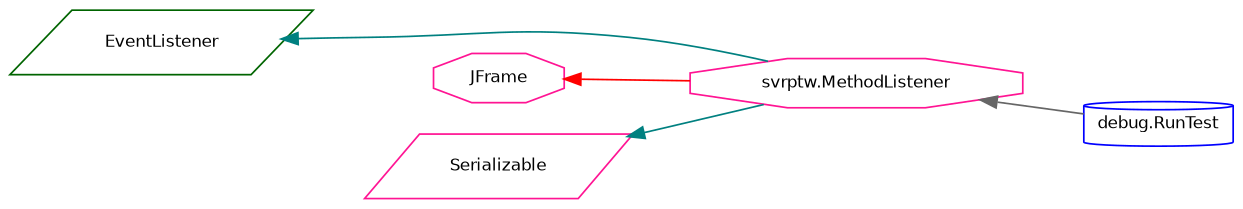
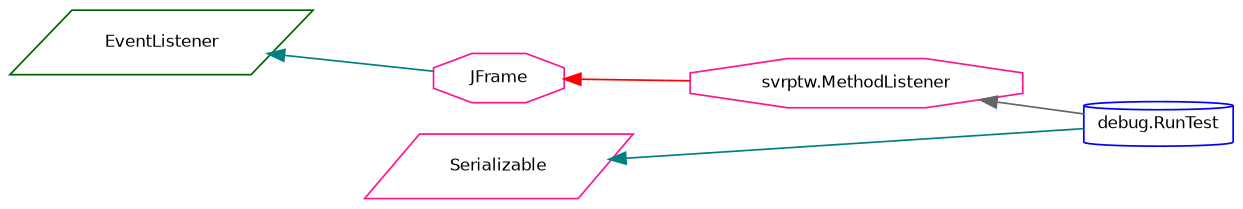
  digraph {
    rankdir=LR
    node [color=deeppink fillcolor=white fontname=Helvetica fontsize=10 shape=parallelogram style=filled]
    edge [color=teal dir=back fontname=Helvetica fontsize=10 labelfontname=Helvetica labelfontsize=10 style=solid]
    n1 [color=darkgreen height=0.2 label=EventListener width=0.4]
    n2 [height=0.2 label="svrptw.MethodListener" shape=octagon width=0.4]
    n3 [color=blue height=0.2 label="debug.RunTest" shape=cylinder width=0.4]
    n4 [height=0.2 label=JFrame shape=octagon width=0.4]
    n5 [height=0.2 label=Serializable width=0.4]
-   n1 -> n2
+   n1 -> n4
    n2 -> n3 [color=gray40]
    n4 -> n2 [color=red]
-   n5 -> n2
+   n5 -> n3
  }
